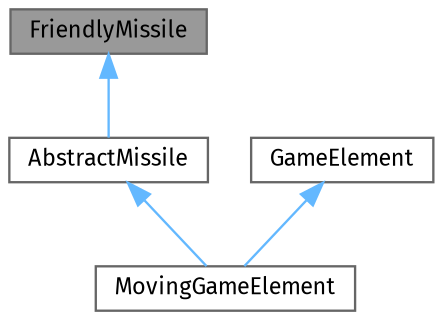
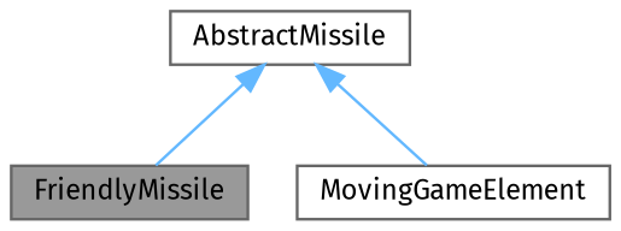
  digraph {
    fontname="Fira Sans"
    node [color=gray40 fillcolor=white fontname="Fira Sans" fontsize=10 shape=box style=filled]
    edge [color=steelblue1 dir=back fontname="Fira Sans" fontsize=10 labelfontname=Helvetica labelfontsize=10 style=solid]
    n1 [fillcolor=grey60 fontcolor=black height=0.2 label=FriendlyMissile width=0.4]
    n2 [height=0.2 label=AbstractMissile width=0.4]
    n3 [height=0.2 label=MovingGameElement width=0.4]
-   n4 [height=0.2 label=GameElement width=0.4]
-   n1 -> n2
+   n2 -> n1
    n2 -> n3
-   n4 -> n3
  }
